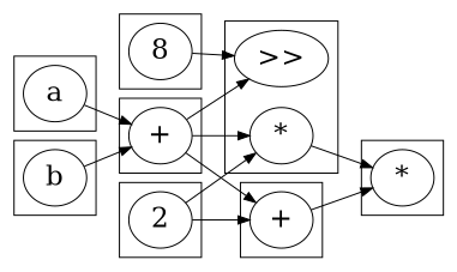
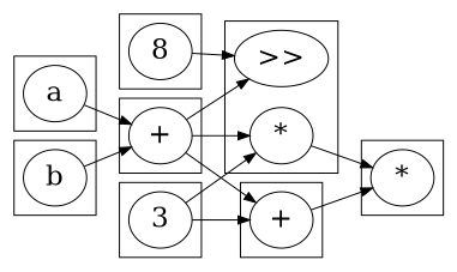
  digraph {
    compound=true
    fontsize=24
    rankdir=LR
    node [fontsize=24]
    n1 [label=">>"]
    n2 [label="*"]
    n3 [label="+"]
    n4 [label="+"]
    n5 [label="*"]
    n6 [label=a]
    n7 [label=b]
-   n8 [label=2]
+   n8 [label=3]
    n9 [label=8]
    subgraph cluster_1 {
      n1
      n2
    }
    subgraph cluster_2 {
      n3
    }
    subgraph cluster_3 {
      n4
    }
    subgraph cluster_4 {
      n5
    }
    subgraph cluster_5 {
      n6
    }
    subgraph cluster_6 {
      n7
    }
    subgraph cluster_7 {
      n8
    }
    subgraph cluster_8 {
      n9
    }
    n2 -> n5
    n3 -> n5
    n4 -> n1
    n4 -> n2
    n4 -> n3
    n6 -> n4
    n7 -> n4
    n8 -> n2
    n8 -> n3
    n9 -> n1
  }
